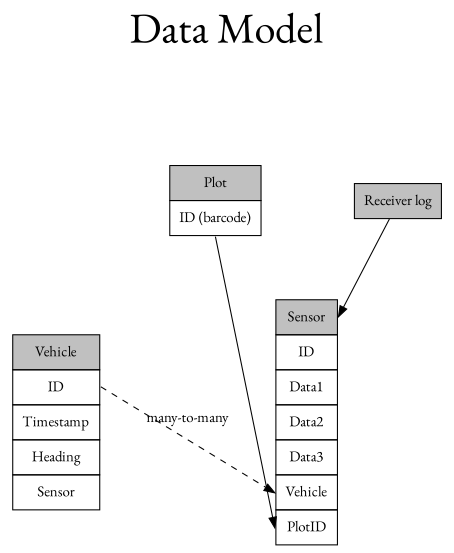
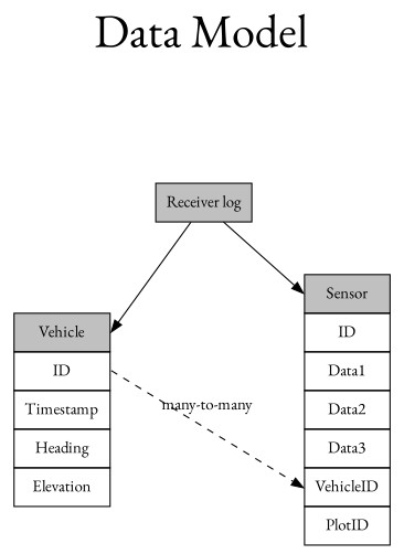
  digraph {
    fontname="EB Garamond"
    fontsize=40
    label="Data Model\n\n\n"
    labelloc=t
    nodesep=1
    splines=false
    node [fontname="EB Garamond" shape=plaintext]
    edge [fontname="EB Garamond" headport=c tailport=d]
-   n1 [label=<<TABLE BORDER="0" CELLBORDER="1" CELLSPACING="0" CELLPADDING="8">                            <TR><TD PORT="c" BGCOLOR="gray">Sensor</TD></TR>                            <TR><TD PORT="d">ID</TD></TR>                            <TR><TD PORT="e">Data1</TD></TR>                            <TR><TD PORT="f">Data2</TD></TR>                            <TR><TD PORT="g">Data3</TD></TR>                            <TR><TD PORT="h">Vehicle</TD></TR>                            <TR><TD PORT="i">PlotID</TD></TR>               </TABLE>>]
-   n2 [label=<<TABLE BORDER="0" CELLBORDER="1" CELLSPACING="0" CELLPADDING="8">                            <TR><TD PORT="c" BGCOLOR="gray">Vehicle</TD></TR>                            <TR><TD PORT="d">ID</TD></TR>                            <TR><TD PORT="e">Timestamp</TD></TR>                            <TR><TD PORT="f">Heading</TD></TR>                            <TR><TD PORT="g">Sensor</TD></TR>               </TABLE>>]
-   n3 [label=<<TABLE BORDER="0" CELLBORDER="1" CELLSPACING="0" CELLPADDING="8">                            <TR><TD PORT="c" BGCOLOR="gray">Plot</TD></TR>                            <TR><TD PORT="d">ID (barcode)</TD></TR>               </TABLE>>]
+   n1 [label=<<TABLE BORDER="0" CELLBORDER="1" CELLSPACING="0" CELLPADDING="8">                            <TR><TD PORT="c" BGCOLOR="gray">Sensor</TD></TR>                            <TR><TD PORT="d">ID</TD></TR>                            <TR><TD PORT="e">Data1</TD></TR>                            <TR><TD PORT="f">Data2</TD></TR>                            <TR><TD PORT="g">Data3</TD></TR>                            <TR><TD PORT="h">VehicleID</TD></TR>                            <TR><TD PORT="i">PlotID</TD></TR>               </TABLE>>]
+   n2 [label=<<TABLE BORDER="0" CELLBORDER="1" CELLSPACING="0" CELLPADDING="8">                            <TR><TD PORT="c" BGCOLOR="gray">Vehicle</TD></TR>                            <TR><TD PORT="d">ID</TD></TR>                            <TR><TD PORT="e">Timestamp</TD></TR>                            <TR><TD PORT="f">Heading</TD></TR>                            <TR><TD PORT="g">Elevation</TD></TR>               </TABLE>>]
    n4 [label=<<TABLE BORDER="0" CELLBORDER="1" CELLSPACING="0" CELLPADDING="8">                            <TR><TD PORT="c" BGCOLOR="gray">Receiver log</TD></TR>               </TABLE>>]
    subgraph sub_1 {
      rank=same
      n1
      n2
    }
    n2 -> n1 [headport=h label="many-to-many" style=dashed]
-   n3 -> n1 [headport=i label="\n"]
    n4 -> n1 [tailport=c]
+   n4 -> n2 [tailport=c]
  }
